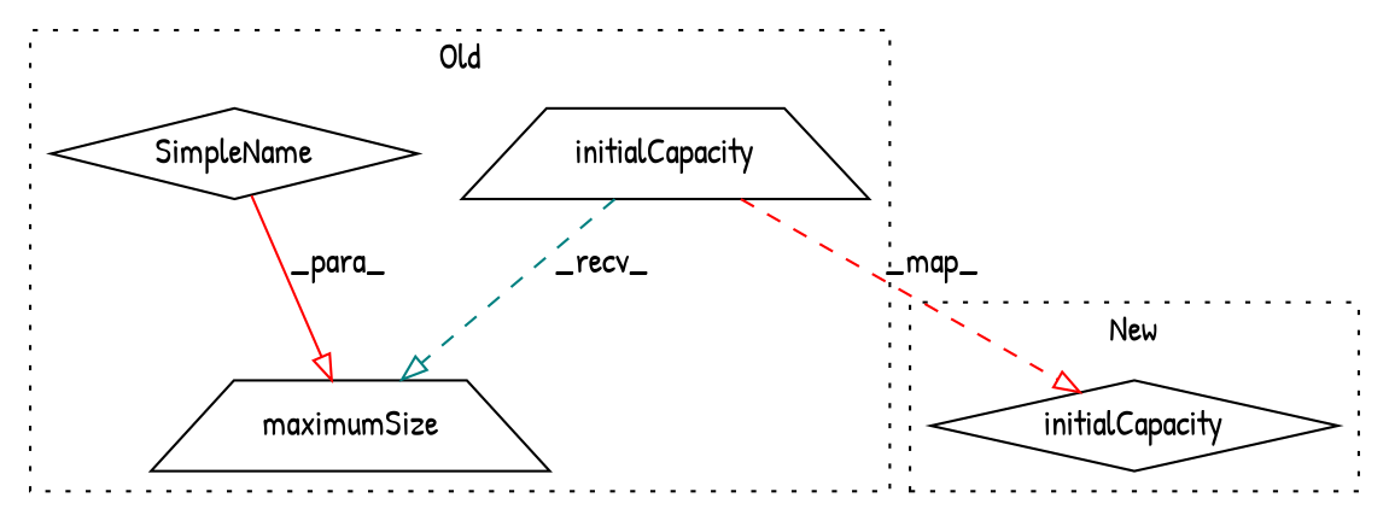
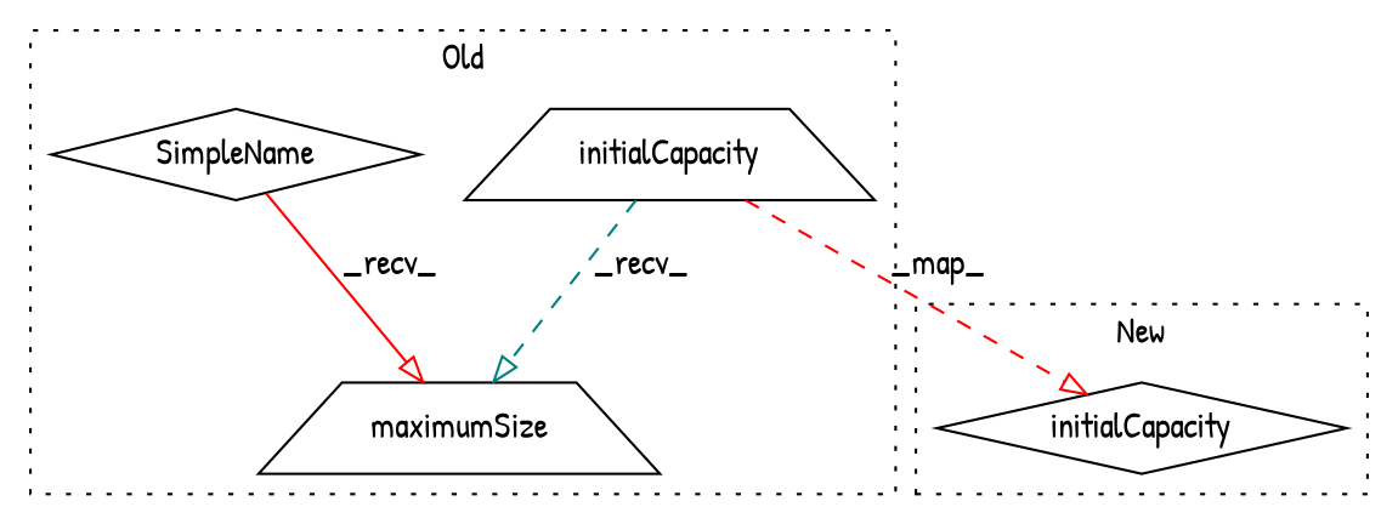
  digraph {
    fontname="Patrick Hand"
    node [a=32 l="16,1" shape=trapezium fontname="Patrick Hand"]
    edge [color=red style=dashed arrowhead=onormal fontname="Patrick Hand"]
    n1 [label=initialCapacity s="34303,34320"]
    n2 [l="12,1" label=maximumSize s="34339,34365"]
    n3 [a=42 l=14 label=SimpleName s=34351 shape=diamond]
    n4 [label=initialCapacity s="32768,32785" shape=diamond]
    subgraph cluster_1 {
      label=Old
      style=dotted
      n1
      n2
      n3
    }
    subgraph cluster_2 {
      label=New
      style=dotted
      n4
    }
    n1 -> n2 [label=_recv_ color=teal]
    n1 -> n4 [label=_map_]
-   n3 -> n2 [label=_para_ style=solid]
+   n3 -> n2 [label=_recv_ style=solid]
  }
